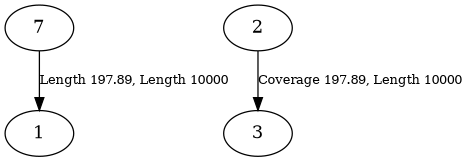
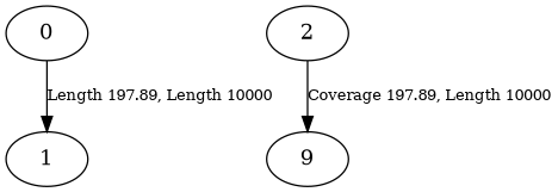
  strict digraph {
    edge [fontsize=10]
-   0 [label=7]
+   0
    1
    2
-   3
+   3 [label=9]
    0 -> 1 [label="Length 197.89, Length 10000"]
    2 -> 3 [label="Coverage 197.89, Length 10000"]
  }
